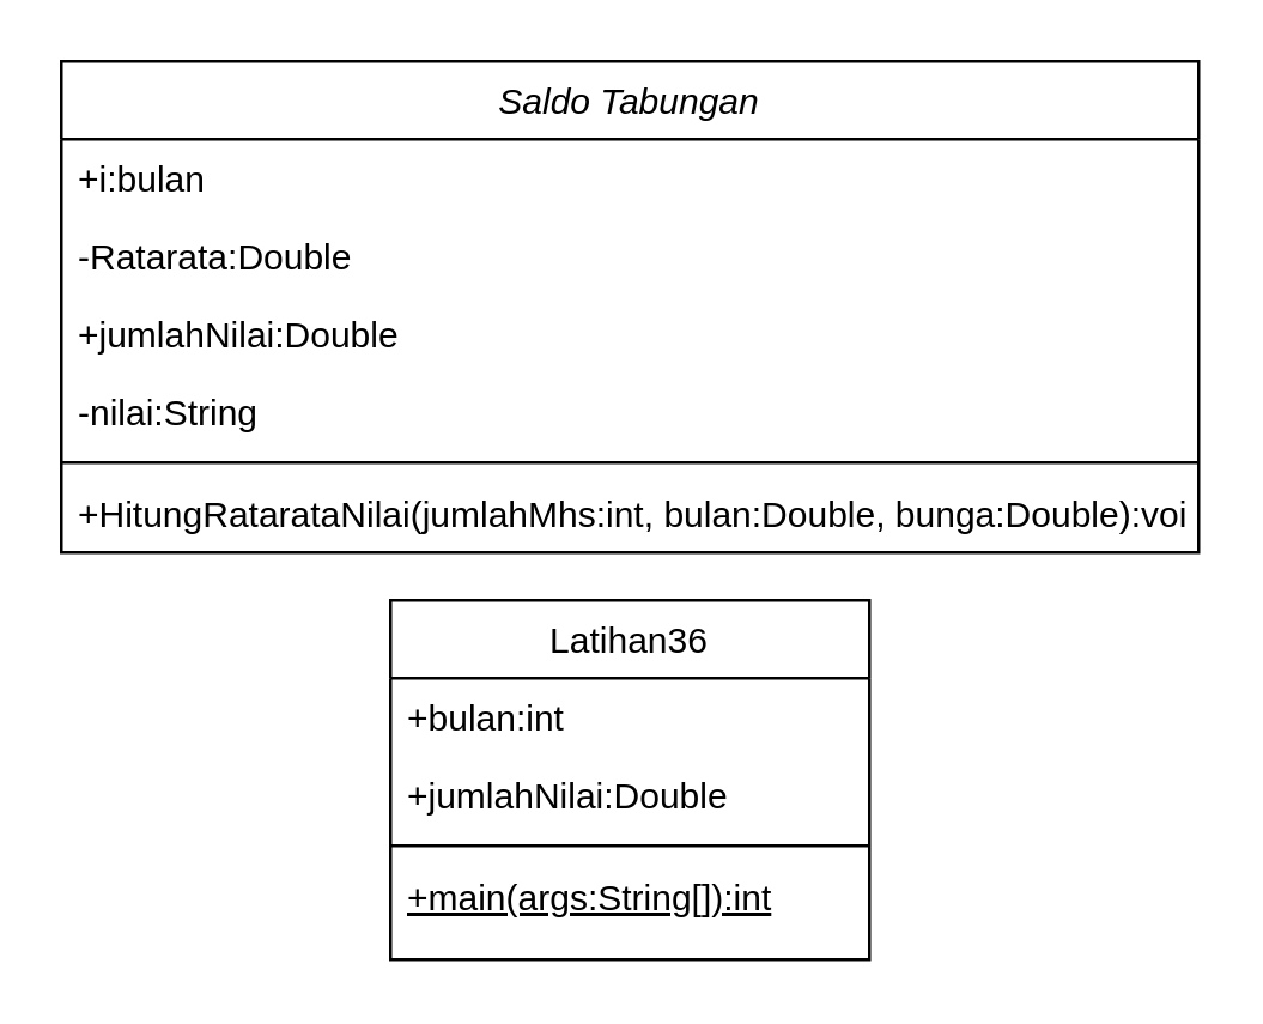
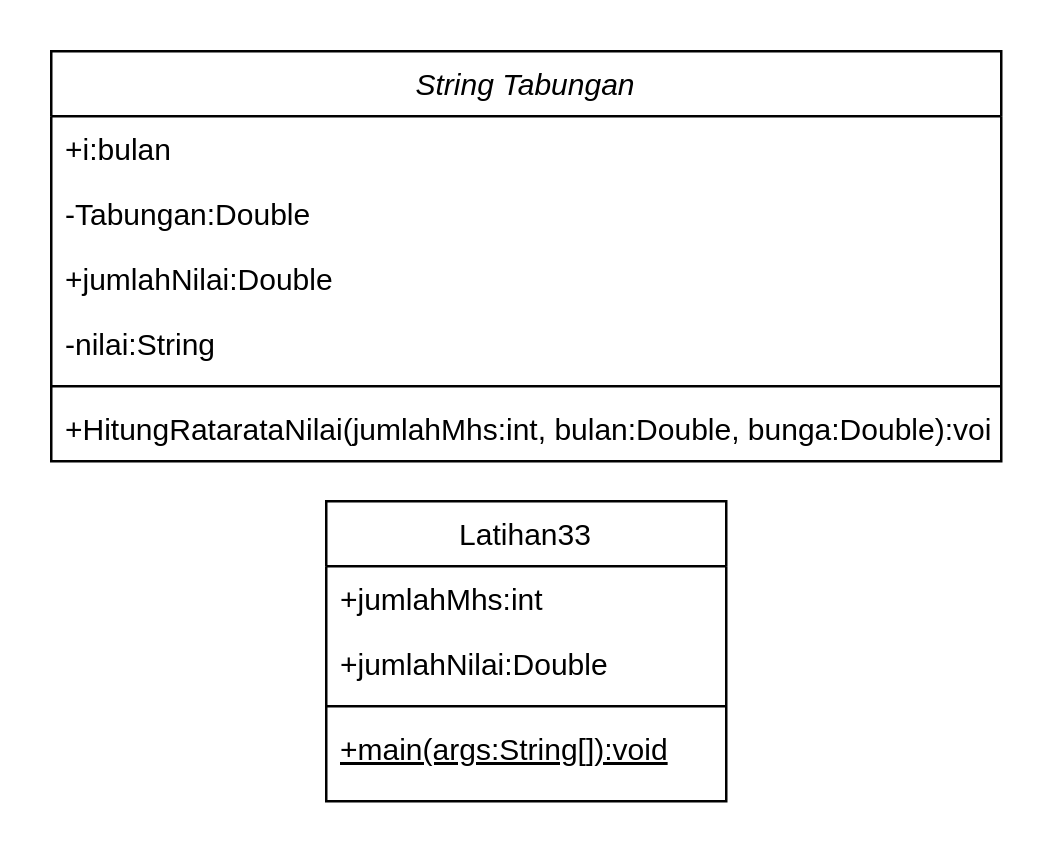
  <mxCell id="0" />
  <mxCell id="1" parent="0" />
- <mxCell id="2" value="Saldo Tabungan" style="swimlane;fontStyle=2;align=center;verticalAlign=top;childLayout=stackLayout;horizontal=1;startSize=26;horizontalStack=0;resizeParent=1;resizeLast=0;collapsible=1;marginBottom=0;rounded=0;shadow=0;strokeWidth=1;" vertex="1" parent="1"><mxGeometry x="20" y="20" width="380" height="164" as="geometry"><mxRectangle x="230" y="140" width="160" height="26" as="alternateBounds" /></mxGeometry></mxCell>
+ <mxCell id="2" value="String Tabungan" style="swimlane;fontStyle=2;align=center;verticalAlign=top;childLayout=stackLayout;horizontal=1;startSize=26;horizontalStack=0;resizeParent=1;resizeLast=0;collapsible=1;marginBottom=0;rounded=0;shadow=0;strokeWidth=1;" vertex="1" parent="1"><mxGeometry x="20" y="20" width="380" height="164" as="geometry"><mxRectangle x="230" y="140" width="160" height="26" as="alternateBounds" /></mxGeometry></mxCell>
  <mxCell id="3" value="+i:bulan" style="text;align=left;verticalAlign=top;spacingLeft=4;spacingRight=4;overflow=hidden;rotatable=0;points=[[0,0.5],[1,0.5]];portConstraint=eastwest;rounded=0;shadow=0;html=0;" vertex="1" parent="2"><mxGeometry y="26" width="380" height="26" as="geometry" /></mxCell>
- <mxCell id="4" value="-Ratarata:Double" style="text;align=left;verticalAlign=top;spacingLeft=4;spacingRight=4;overflow=hidden;rotatable=0;points=[[0,0.5],[1,0.5]];portConstraint=eastwest;" vertex="1" parent="2"><mxGeometry y="52" width="380" height="26" as="geometry" /></mxCell>
+ <mxCell id="4" value="-Tabungan:Double" style="text;align=left;verticalAlign=top;spacingLeft=4;spacingRight=4;overflow=hidden;rotatable=0;points=[[0,0.5],[1,0.5]];portConstraint=eastwest;" vertex="1" parent="2"><mxGeometry y="52" width="380" height="26" as="geometry" /></mxCell>
  <mxCell id="5" value="+jumlahNilai:Double" style="text;align=left;verticalAlign=top;spacingLeft=4;spacingRight=4;overflow=hidden;rotatable=0;points=[[0,0.5],[1,0.5]];portConstraint=eastwest;rounded=0;shadow=0;html=0;" vertex="1" parent="2"><mxGeometry y="78" width="380" height="26" as="geometry" /></mxCell>
  <mxCell id="6" value="-nilai:String" style="text;align=left;verticalAlign=top;spacingLeft=4;spacingRight=4;overflow=hidden;rotatable=0;points=[[0,0.5],[1,0.5]];portConstraint=eastwest;rounded=0;shadow=0;html=0;" vertex="1" parent="2"><mxGeometry y="104" width="380" height="26" as="geometry" /></mxCell>
  <mxCell id="7" value="" style="line;html=1;strokeWidth=1;align=left;verticalAlign=middle;spacingTop=-1;spacingLeft=3;spacingRight=3;rotatable=0;labelPosition=right;points=[];portConstraint=eastwest;" vertex="1" parent="2"><mxGeometry y="130" width="380" height="8" as="geometry" /></mxCell>
  <mxCell id="8" value="+HitungRatarataNilai(jumlahMhs:int, bulan:Double, bunga:Double):void" style="text;align=left;verticalAlign=top;spacingLeft=4;spacingRight=4;overflow=hidden;rotatable=0;points=[[0,0.5],[1,0.5]];portConstraint=eastwest;" vertex="1" parent="2"><mxGeometry y="138" width="380" height="26" as="geometry" /></mxCell>
- <mxCell id="9" value="Latihan36" style="swimlane;fontStyle=0;align=center;verticalAlign=top;childLayout=stackLayout;horizontal=1;startSize=26;horizontalStack=0;resizeParent=1;resizeLast=0;collapsible=1;marginBottom=0;rounded=0;shadow=0;strokeWidth=1;" vertex="1" parent="1"><mxGeometry x="130" y="200" width="160" height="120" as="geometry"><mxRectangle x="130" y="380" width="160" height="26" as="alternateBounds" /></mxGeometry></mxCell>
- <mxCell id="10" value="+bulan:int" style="text;align=left;verticalAlign=top;spacingLeft=4;spacingRight=4;overflow=hidden;rotatable=0;points=[[0,0.5],[1,0.5]];portConstraint=eastwest;rounded=0;shadow=0;html=0;" vertex="1" parent="9"><mxGeometry y="26" width="160" height="26" as="geometry" /></mxCell>
+ <mxCell id="9" value="Latihan33" style="swimlane;fontStyle=0;align=center;verticalAlign=top;childLayout=stackLayout;horizontal=1;startSize=26;horizontalStack=0;resizeParent=1;resizeLast=0;collapsible=1;marginBottom=0;rounded=0;shadow=0;strokeWidth=1;" vertex="1" parent="1"><mxGeometry x="130" y="200" width="160" height="120" as="geometry"><mxRectangle x="130" y="380" width="160" height="26" as="alternateBounds" /></mxGeometry></mxCell>
+ <mxCell id="10" value="+jumlahMhs:int" style="text;align=left;verticalAlign=top;spacingLeft=4;spacingRight=4;overflow=hidden;rotatable=0;points=[[0,0.5],[1,0.5]];portConstraint=eastwest;rounded=0;shadow=0;html=0;" vertex="1" parent="9"><mxGeometry y="26" width="160" height="26" as="geometry" /></mxCell>
  <mxCell id="11" value="+jumlahNilai:Double" style="text;align=left;verticalAlign=top;spacingLeft=4;spacingRight=4;overflow=hidden;rotatable=0;points=[[0,0.5],[1,0.5]];portConstraint=eastwest;rounded=0;shadow=0;html=0;" vertex="1" parent="9"><mxGeometry y="52" width="160" height="26" as="geometry" /></mxCell>
  <mxCell id="12" value="" style="line;html=1;strokeWidth=1;align=left;verticalAlign=middle;spacingTop=-1;spacingLeft=3;spacingRight=3;rotatable=0;labelPosition=right;points=[];portConstraint=eastwest;" vertex="1" parent="9"><mxGeometry y="78" width="160" height="8" as="geometry" /></mxCell>
- <mxCell id="13" value="+main(args:String[]):int" style="text;align=left;verticalAlign=top;spacingLeft=4;spacingRight=4;overflow=hidden;rotatable=0;points=[[0,0.5],[1,0.5]];portConstraint=eastwest;fontStyle=4" vertex="1" parent="9"><mxGeometry y="86" width="160" height="18" as="geometry" /></mxCell>
+ <mxCell id="13" value="+main(args:String[]):void" style="text;align=left;verticalAlign=top;spacingLeft=4;spacingRight=4;overflow=hidden;rotatable=0;points=[[0,0.5],[1,0.5]];portConstraint=eastwest;fontStyle=4" vertex="1" parent="9"><mxGeometry y="86" width="160" height="18" as="geometry" /></mxCell>
